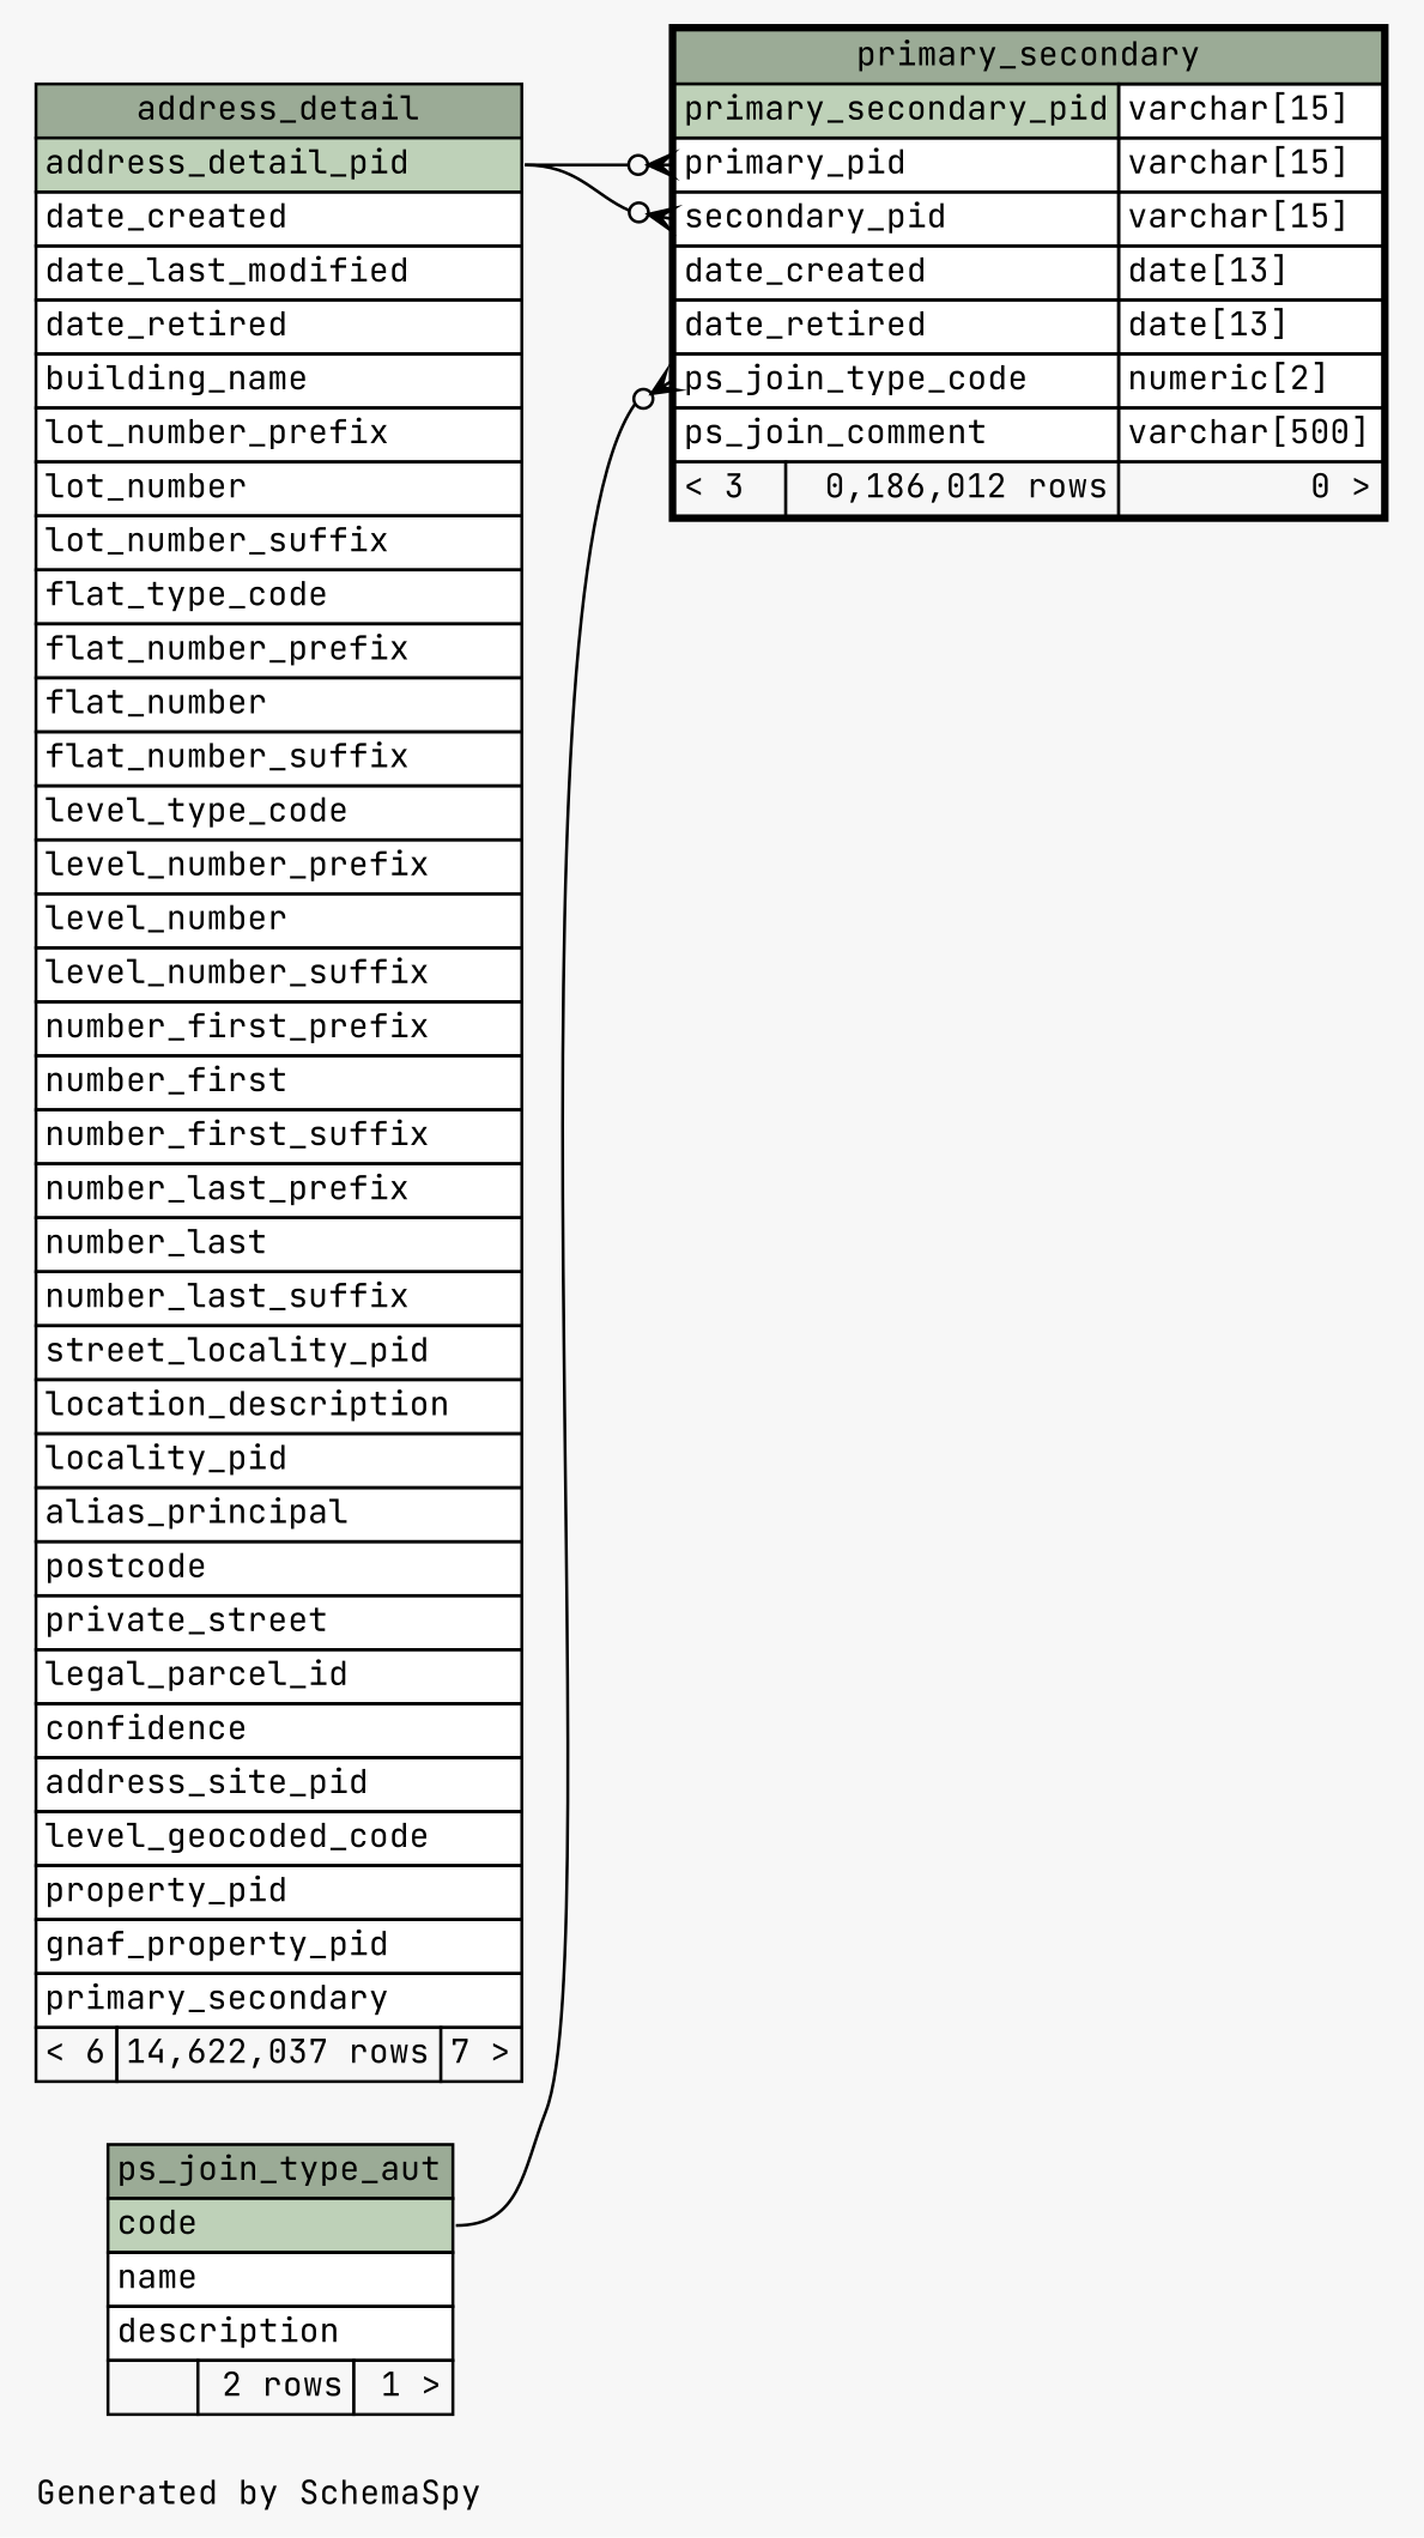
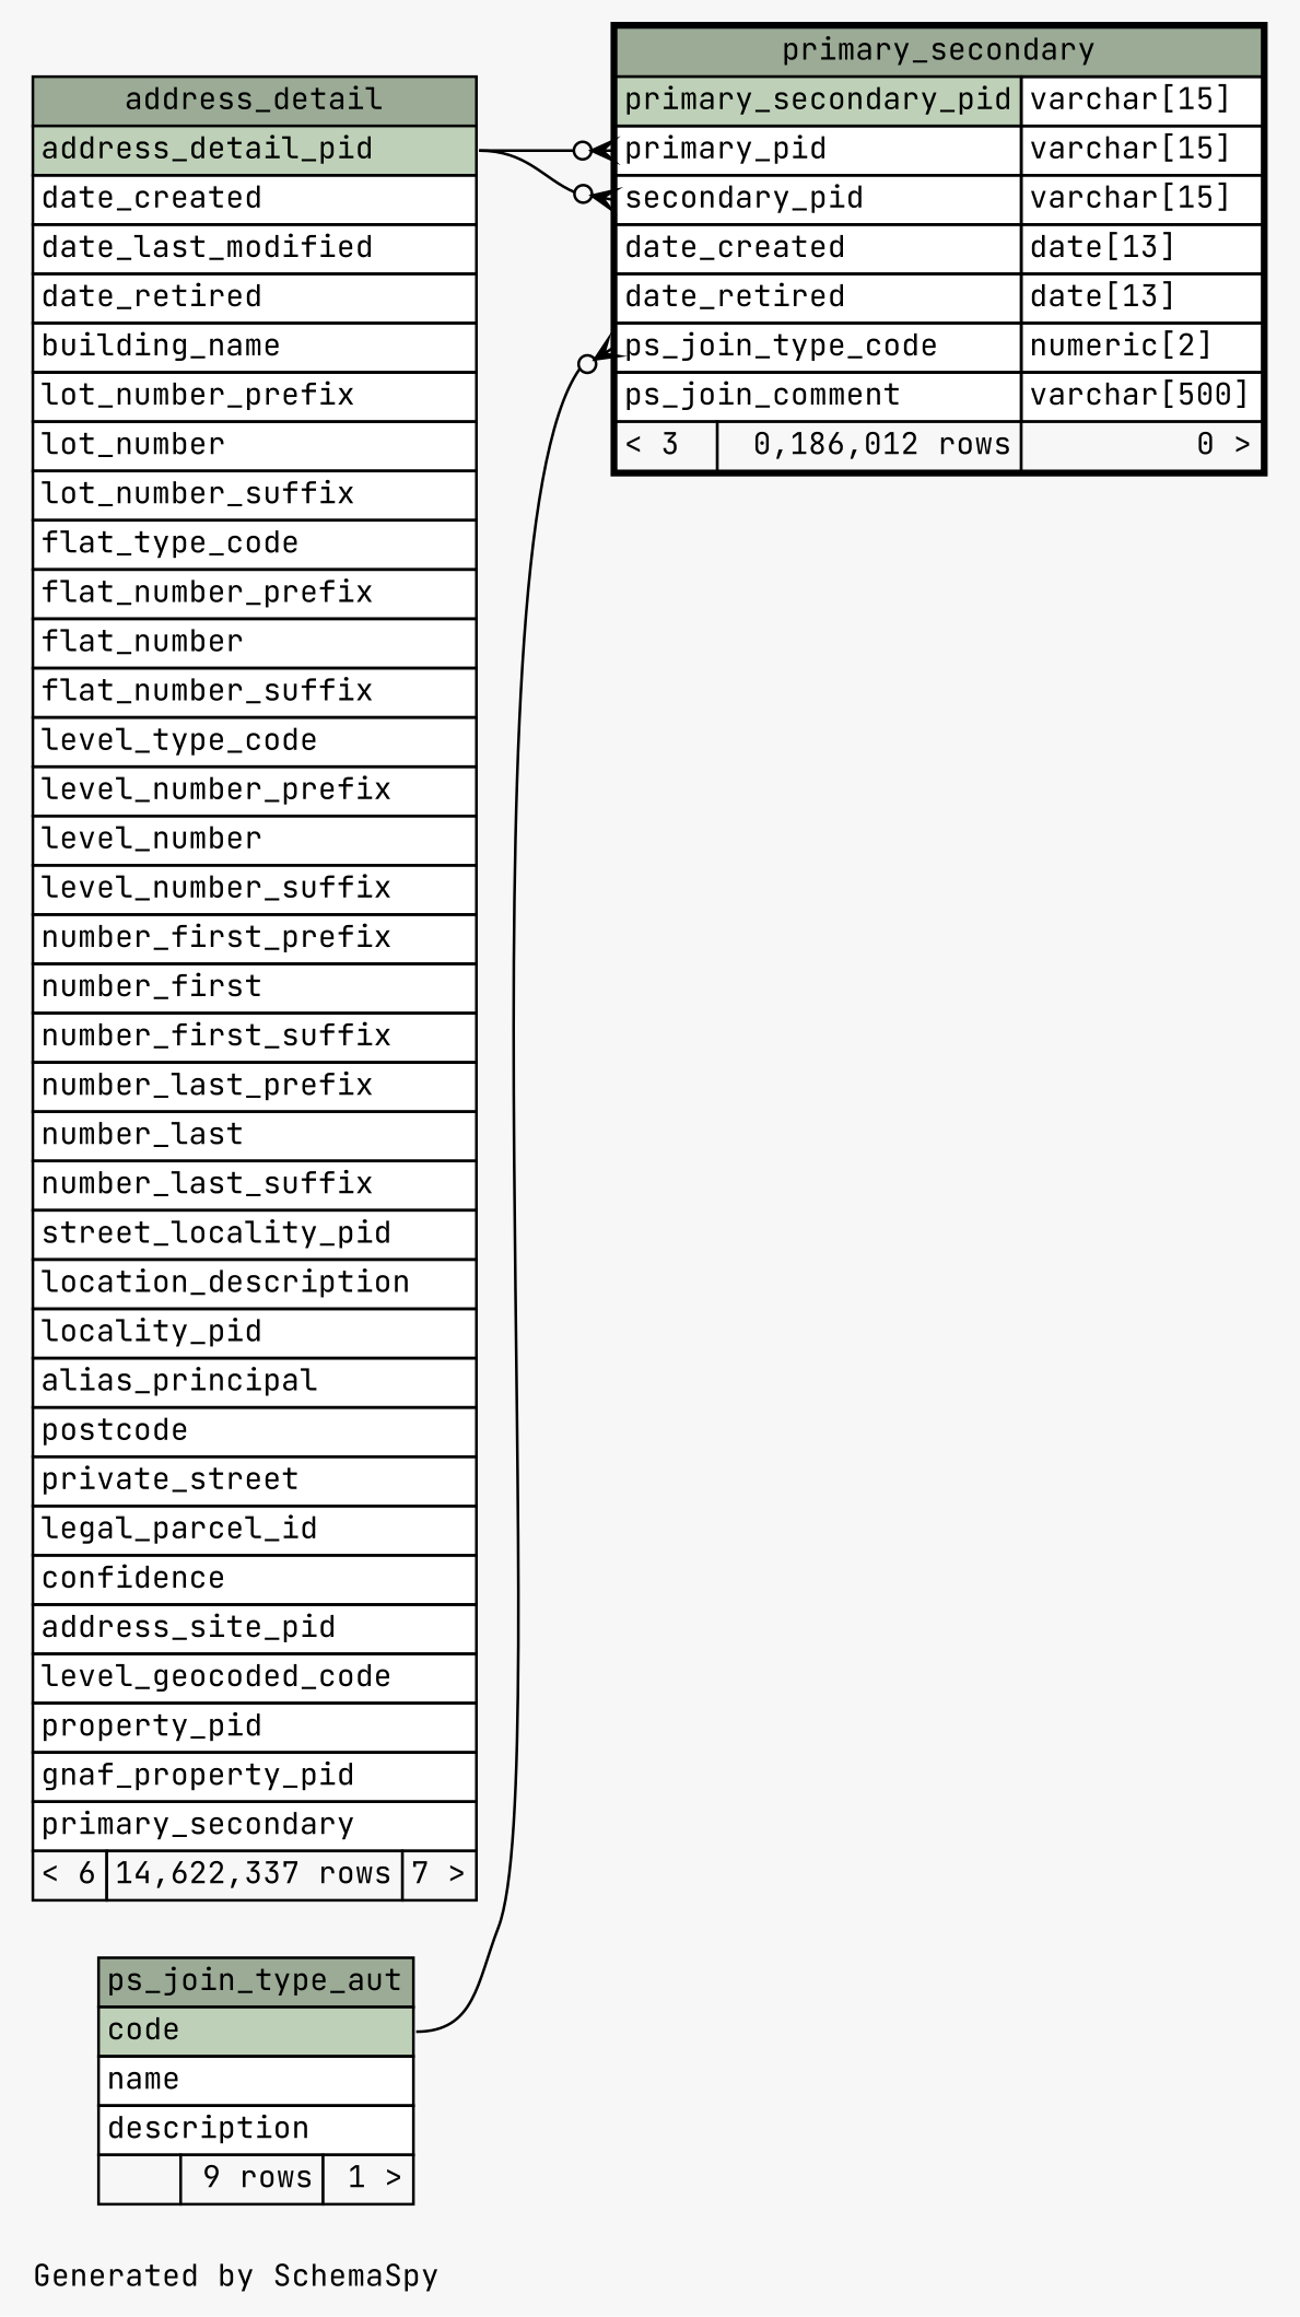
  digraph {
    bgcolor="#f7f7f7"
    fontname="JetBrains Mono"
    fontsize=11
    label="\nGenerated by SchemaSpy"
    labeljust=l
    nodesep=0.18
    rankdir=RL
    ranksep=0.46
    node [fontname="JetBrains Mono" fontsize=11 shape=plaintext]
    edge [arrowhead=none arrowsize=0.8 arrowtail=crowodot dir=back fontname="JetBrains Mono" headport="address_detail_pid:e"]
    n1 [label=<     <TABLE BORDER="2" CELLBORDER="1" CELLSPACING="0" BGCOLOR="#ffffff">       <TR><TD COLSPAN="3" BGCOLOR="#9bab96" ALIGN="CENTER">primary_secondary</TD></TR>       <TR><TD PORT="primary_secondary_pid" COLSPAN="2" BGCOLOR="#bed1b8" ALIGN="LEFT">primary_secondary_pid</TD><TD PORT="primary_secondary_pid.type" ALIGN="LEFT">varchar[15]</TD></TR>       <TR><TD PORT="primary_pid" COLSPAN="2" ALIGN="LEFT">primary_pid</TD><TD PORT="primary_pid.type" ALIGN="LEFT">varchar[15]</TD></TR>       <TR><TD PORT="secondary_pid" COLSPAN="2" ALIGN="LEFT">secondary_pid</TD><TD PORT="secondary_pid.type" ALIGN="LEFT">varchar[15]</TD></TR>       <TR><TD PORT="date_created" COLSPAN="2" ALIGN="LEFT">date_created</TD><TD PORT="date_created.type" ALIGN="LEFT">date[13]</TD></TR>       <TR><TD PORT="date_retired" COLSPAN="2" ALIGN="LEFT">date_retired</TD><TD PORT="date_retired.type" ALIGN="LEFT">date[13]</TD></TR>       <TR><TD PORT="ps_join_type_code" COLSPAN="2" ALIGN="LEFT">ps_join_type_code</TD><TD PORT="ps_join_type_code.type" ALIGN="LEFT">numeric[2]</TD></TR>       <TR><TD PORT="ps_join_comment" COLSPAN="2" ALIGN="LEFT">ps_join_comment</TD><TD PORT="ps_join_comment.type" ALIGN="LEFT">varchar[500]</TD></TR>       <TR><TD ALIGN="LEFT" BGCOLOR="#f7f7f7">&lt; 3</TD><TD ALIGN="RIGHT" BGCOLOR="#f7f7f7">0,186,012 rows</TD><TD ALIGN="RIGHT" BGCOLOR="#f7f7f7">0 &gt;</TD></TR>     </TABLE>>]
-   n2 [label=<     <TABLE BORDER="0" CELLBORDER="1" CELLSPACING="0" BGCOLOR="#ffffff">       <TR><TD COLSPAN="3" BGCOLOR="#9bab96" ALIGN="CENTER">address_detail</TD></TR>       <TR><TD PORT="address_detail_pid" COLSPAN="3" BGCOLOR="#bed1b8" ALIGN="LEFT">address_detail_pid</TD></TR>       <TR><TD PORT="date_created" COLSPAN="3" ALIGN="LEFT">date_created</TD></TR>       <TR><TD PORT="date_last_modified" COLSPAN="3" ALIGN="LEFT">date_last_modified</TD></TR>       <TR><TD PORT="date_retired" COLSPAN="3" ALIGN="LEFT">date_retired</TD></TR>       <TR><TD PORT="building_name" COLSPAN="3" ALIGN="LEFT">building_name</TD></TR>       <TR><TD PORT="lot_number_prefix" COLSPAN="3" ALIGN="LEFT">lot_number_prefix</TD></TR>       <TR><TD PORT="lot_number" COLSPAN="3" ALIGN="LEFT">lot_number</TD></TR>       <TR><TD PORT="lot_number_suffix" COLSPAN="3" ALIGN="LEFT">lot_number_suffix</TD></TR>       <TR><TD PORT="flat_type_code" COLSPAN="3" ALIGN="LEFT">flat_type_code</TD></TR>       <TR><TD PORT="flat_number_prefix" COLSPAN="3" ALIGN="LEFT">flat_number_prefix</TD></TR>       <TR><TD PORT="flat_number" COLSPAN="3" ALIGN="LEFT">flat_number</TD></TR>       <TR><TD PORT="flat_number_suffix" COLSPAN="3" ALIGN="LEFT">flat_number_suffix</TD></TR>       <TR><TD PORT="level_type_code" COLSPAN="3" ALIGN="LEFT">level_type_code</TD></TR>       <TR><TD PORT="level_number_prefix" COLSPAN="3" ALIGN="LEFT">level_number_prefix</TD></TR>       <TR><TD PORT="level_number" COLSPAN="3" ALIGN="LEFT">level_number</TD></TR>       <TR><TD PORT="level_number_suffix" COLSPAN="3" ALIGN="LEFT">level_number_suffix</TD></TR>       <TR><TD PORT="number_first_prefix" COLSPAN="3" ALIGN="LEFT">number_first_prefix</TD></TR>       <TR><TD PORT="number_first" COLSPAN="3" ALIGN="LEFT">number_first</TD></TR>       <TR><TD PORT="number_first_suffix" COLSPAN="3" ALIGN="LEFT">number_first_suffix</TD></TR>       <TR><TD PORT="number_last_prefix" COLSPAN="3" ALIGN="LEFT">number_last_prefix</TD></TR>       <TR><TD PORT="number_last" COLSPAN="3" ALIGN="LEFT">number_last</TD></TR>       <TR><TD PORT="number_last_suffix" COLSPAN="3" ALIGN="LEFT">number_last_suffix</TD></TR>       <TR><TD PORT="street_locality_pid" COLSPAN="3" ALIGN="LEFT">street_locality_pid</TD></TR>       <TR><TD PORT="location_description" COLSPAN="3" ALIGN="LEFT">location_description</TD></TR>       <TR><TD PORT="locality_pid" COLSPAN="3" ALIGN="LEFT">locality_pid</TD></TR>       <TR><TD PORT="alias_principal" COLSPAN="3" ALIGN="LEFT">alias_principal</TD></TR>       <TR><TD PORT="postcode" COLSPAN="3" ALIGN="LEFT">postcode</TD></TR>       <TR><TD PORT="private_street" COLSPAN="3" ALIGN="LEFT">private_street</TD></TR>       <TR><TD PORT="legal_parcel_id" COLSPAN="3" ALIGN="LEFT">legal_parcel_id</TD></TR>       <TR><TD PORT="confidence" COLSPAN="3" ALIGN="LEFT">confidence</TD></TR>       <TR><TD PORT="address_site_pid" COLSPAN="3" ALIGN="LEFT">address_site_pid</TD></TR>       <TR><TD PORT="level_geocoded_code" COLSPAN="3" ALIGN="LEFT">level_geocoded_code</TD></TR>       <TR><TD PORT="property_pid" COLSPAN="3" ALIGN="LEFT">property_pid</TD></TR>       <TR><TD PORT="gnaf_property_pid" COLSPAN="3" ALIGN="LEFT">gnaf_property_pid</TD></TR>       <TR><TD PORT="primary_secondary" COLSPAN="3" ALIGN="LEFT">primary_secondary</TD></TR>       <TR><TD ALIGN="LEFT" BGCOLOR="#f7f7f7">&lt; 6</TD><TD ALIGN="RIGHT" BGCOLOR="#f7f7f7">14,622,037 rows</TD><TD ALIGN="RIGHT" BGCOLOR="#f7f7f7">7 &gt;</TD></TR>     </TABLE>>]
-   n3 [label=<     <TABLE BORDER="0" CELLBORDER="1" CELLSPACING="0" BGCOLOR="#ffffff">       <TR><TD COLSPAN="3" BGCOLOR="#9bab96" ALIGN="CENTER">ps_join_type_aut</TD></TR>       <TR><TD PORT="code" COLSPAN="3" BGCOLOR="#bed1b8" ALIGN="LEFT">code</TD></TR>       <TR><TD PORT="name" COLSPAN="3" ALIGN="LEFT">name</TD></TR>       <TR><TD PORT="description" COLSPAN="3" ALIGN="LEFT">description</TD></TR>       <TR><TD ALIGN="LEFT" BGCOLOR="#f7f7f7">  </TD><TD ALIGN="RIGHT" BGCOLOR="#f7f7f7">2 rows</TD><TD ALIGN="RIGHT" BGCOLOR="#f7f7f7">1 &gt;</TD></TR>     </TABLE>>]
+   n2 [label=<     <TABLE BORDER="0" CELLBORDER="1" CELLSPACING="0" BGCOLOR="#ffffff">       <TR><TD COLSPAN="3" BGCOLOR="#9bab96" ALIGN="CENTER">address_detail</TD></TR>       <TR><TD PORT="address_detail_pid" COLSPAN="3" BGCOLOR="#bed1b8" ALIGN="LEFT">address_detail_pid</TD></TR>       <TR><TD PORT="date_created" COLSPAN="3" ALIGN="LEFT">date_created</TD></TR>       <TR><TD PORT="date_last_modified" COLSPAN="3" ALIGN="LEFT">date_last_modified</TD></TR>       <TR><TD PORT="date_retired" COLSPAN="3" ALIGN="LEFT">date_retired</TD></TR>       <TR><TD PORT="building_name" COLSPAN="3" ALIGN="LEFT">building_name</TD></TR>       <TR><TD PORT="lot_number_prefix" COLSPAN="3" ALIGN="LEFT">lot_number_prefix</TD></TR>       <TR><TD PORT="lot_number" COLSPAN="3" ALIGN="LEFT">lot_number</TD></TR>       <TR><TD PORT="lot_number_suffix" COLSPAN="3" ALIGN="LEFT">lot_number_suffix</TD></TR>       <TR><TD PORT="flat_type_code" COLSPAN="3" ALIGN="LEFT">flat_type_code</TD></TR>       <TR><TD PORT="flat_number_prefix" COLSPAN="3" ALIGN="LEFT">flat_number_prefix</TD></TR>       <TR><TD PORT="flat_number" COLSPAN="3" ALIGN="LEFT">flat_number</TD></TR>       <TR><TD PORT="flat_number_suffix" COLSPAN="3" ALIGN="LEFT">flat_number_suffix</TD></TR>       <TR><TD PORT="level_type_code" COLSPAN="3" ALIGN="LEFT">level_type_code</TD></TR>       <TR><TD PORT="level_number_prefix" COLSPAN="3" ALIGN="LEFT">level_number_prefix</TD></TR>       <TR><TD PORT="level_number" COLSPAN="3" ALIGN="LEFT">level_number</TD></TR>       <TR><TD PORT="level_number_suffix" COLSPAN="3" ALIGN="LEFT">level_number_suffix</TD></TR>       <TR><TD PORT="number_first_prefix" COLSPAN="3" ALIGN="LEFT">number_first_prefix</TD></TR>       <TR><TD PORT="number_first" COLSPAN="3" ALIGN="LEFT">number_first</TD></TR>       <TR><TD PORT="number_first_suffix" COLSPAN="3" ALIGN="LEFT">number_first_suffix</TD></TR>       <TR><TD PORT="number_last_prefix" COLSPAN="3" ALIGN="LEFT">number_last_prefix</TD></TR>       <TR><TD PORT="number_last" COLSPAN="3" ALIGN="LEFT">number_last</TD></TR>       <TR><TD PORT="number_last_suffix" COLSPAN="3" ALIGN="LEFT">number_last_suffix</TD></TR>       <TR><TD PORT="street_locality_pid" COLSPAN="3" ALIGN="LEFT">street_locality_pid</TD></TR>       <TR><TD PORT="location_description" COLSPAN="3" ALIGN="LEFT">location_description</TD></TR>       <TR><TD PORT="locality_pid" COLSPAN="3" ALIGN="LEFT">locality_pid</TD></TR>       <TR><TD PORT="alias_principal" COLSPAN="3" ALIGN="LEFT">alias_principal</TD></TR>       <TR><TD PORT="postcode" COLSPAN="3" ALIGN="LEFT">postcode</TD></TR>       <TR><TD PORT="private_street" COLSPAN="3" ALIGN="LEFT">private_street</TD></TR>       <TR><TD PORT="legal_parcel_id" COLSPAN="3" ALIGN="LEFT">legal_parcel_id</TD></TR>       <TR><TD PORT="confidence" COLSPAN="3" ALIGN="LEFT">confidence</TD></TR>       <TR><TD PORT="address_site_pid" COLSPAN="3" ALIGN="LEFT">address_site_pid</TD></TR>       <TR><TD PORT="level_geocoded_code" COLSPAN="3" ALIGN="LEFT">level_geocoded_code</TD></TR>       <TR><TD PORT="property_pid" COLSPAN="3" ALIGN="LEFT">property_pid</TD></TR>       <TR><TD PORT="gnaf_property_pid" COLSPAN="3" ALIGN="LEFT">gnaf_property_pid</TD></TR>       <TR><TD PORT="primary_secondary" COLSPAN="3" ALIGN="LEFT">primary_secondary</TD></TR>       <TR><TD ALIGN="LEFT" BGCOLOR="#f7f7f7">&lt; 6</TD><TD ALIGN="RIGHT" BGCOLOR="#f7f7f7">14,622,337 rows</TD><TD ALIGN="RIGHT" BGCOLOR="#f7f7f7">7 &gt;</TD></TR>     </TABLE>>]
+   n3 [label=<     <TABLE BORDER="0" CELLBORDER="1" CELLSPACING="0" BGCOLOR="#ffffff">       <TR><TD COLSPAN="3" BGCOLOR="#9bab96" ALIGN="CENTER">ps_join_type_aut</TD></TR>       <TR><TD PORT="code" COLSPAN="3" BGCOLOR="#bed1b8" ALIGN="LEFT">code</TD></TR>       <TR><TD PORT="name" COLSPAN="3" ALIGN="LEFT">name</TD></TR>       <TR><TD PORT="description" COLSPAN="3" ALIGN="LEFT">description</TD></TR>       <TR><TD ALIGN="LEFT" BGCOLOR="#f7f7f7">  </TD><TD ALIGN="RIGHT" BGCOLOR="#f7f7f7">9 rows</TD><TD ALIGN="RIGHT" BGCOLOR="#f7f7f7">1 &gt;</TD></TR>     </TABLE>>]
    n1 -> n2 [tailport="primary_pid:w"]
    n1 -> n2 [tailport="secondary_pid:w"]
    n1 -> n3 [headport="code:e" tailport="ps_join_type_code:w"]
  }
